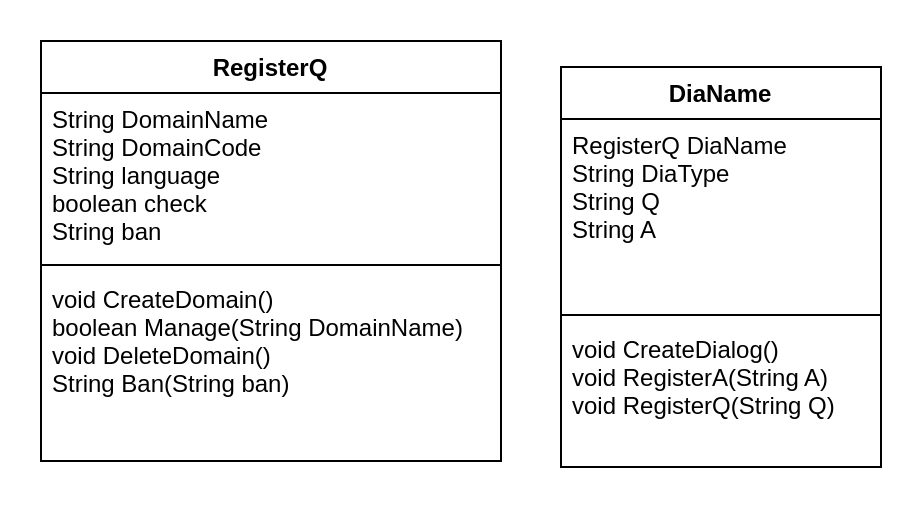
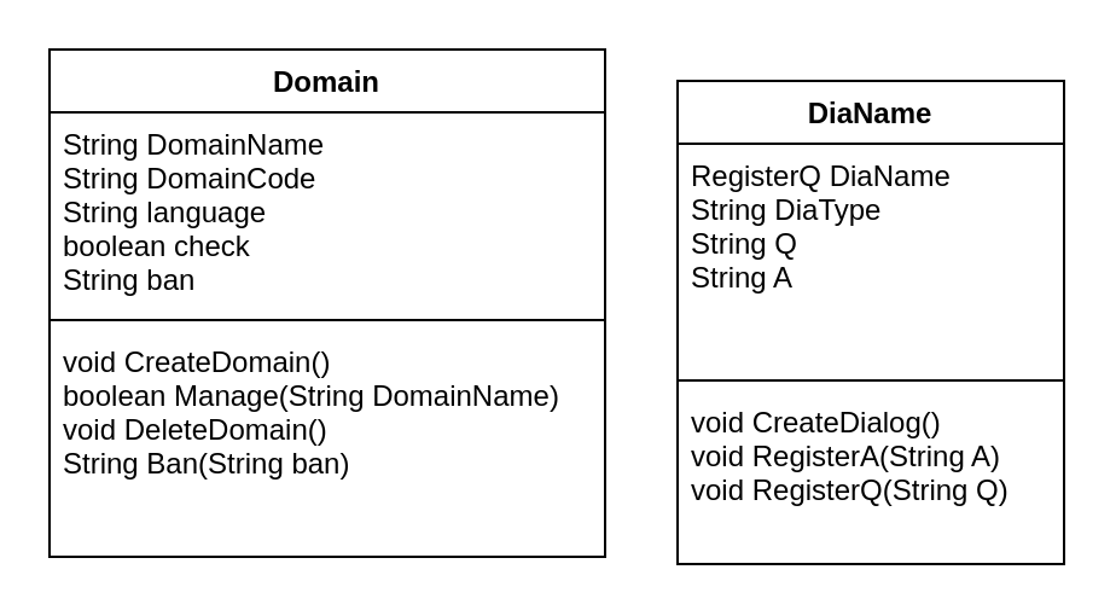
  <mxCell id="0" />
  <mxCell id="1" parent="0" />
- <mxCell value="RegisterQ" id="2" parent="1" vertex="1" style="swimlane;fontStyle=1;align=center;verticalAlign=top;childLayout=stackLayout;horizontal=1;startSize=26;horizontalStack=0;resizeParent=1;resizeParentMax=0;resizeLast=0;collapsible=1;marginBottom=0;"><mxGeometry as="geometry" height="210" width="230" x="20" y="20" /></mxCell>
+ <mxCell value="Domain" id="2" parent="1" vertex="1" style="swimlane;fontStyle=1;align=center;verticalAlign=top;childLayout=stackLayout;horizontal=1;startSize=26;horizontalStack=0;resizeParent=1;resizeParentMax=0;resizeLast=0;collapsible=1;marginBottom=0;"><mxGeometry as="geometry" height="210" width="230" x="20" y="20" /></mxCell>
  <mxCell value="String DomainName&#10;String DomainCode&#10;String language&#10;boolean check&#10;String ban&#10;" id="3" parent="2" vertex="1" style="text;strokeColor=none;fillColor=none;align=left;verticalAlign=top;spacingLeft=4;spacingRight=4;overflow=hidden;rotatable=0;points=[[0,0.5],[1,0.5]];portConstraint=eastwest;"><mxGeometry as="geometry" height="82" width="230" y="26" /></mxCell>
  <mxCell value="" id="4" parent="2" vertex="1" style="line;strokeWidth=1;fillColor=none;align=left;verticalAlign=middle;spacingTop=-1;spacingLeft=3;spacingRight=3;rotatable=0;labelPosition=right;points=[];portConstraint=eastwest;"><mxGeometry as="geometry" height="8" width="230" y="108" /></mxCell>
  <mxCell value="void CreateDomain()&#10;boolean Manage(String DomainName)&#10;void DeleteDomain()&#10;String Ban(String ban)&#10;" id="5" parent="2" vertex="1" style="text;strokeColor=none;fillColor=none;align=left;verticalAlign=top;spacingLeft=4;spacingRight=4;overflow=hidden;rotatable=0;points=[[0,0.5],[1,0.5]];portConstraint=eastwest;"><mxGeometry as="geometry" height="94" width="230" y="116" /></mxCell>
  <mxCell value="DiaName" id="6" parent="1" vertex="1" style="swimlane;fontStyle=1;align=center;verticalAlign=top;childLayout=stackLayout;horizontal=1;startSize=26;horizontalStack=0;resizeParent=1;resizeParentMax=0;resizeLast=0;collapsible=1;marginBottom=0;"><mxGeometry as="geometry" height="200" width="160" x="280" y="33" /></mxCell>
  <mxCell value="RegisterQ DiaName&#10;String DiaType&#10;String Q&#10;String A&#10;&#10;" id="7" parent="6" vertex="1" style="text;strokeColor=none;fillColor=none;align=left;verticalAlign=top;spacingLeft=4;spacingRight=4;overflow=hidden;rotatable=0;points=[[0,0.5],[1,0.5]];portConstraint=eastwest;"><mxGeometry as="geometry" height="94" width="160" y="26" /></mxCell>
  <mxCell value="" id="8" parent="6" vertex="1" style="line;strokeWidth=1;fillColor=none;align=left;verticalAlign=middle;spacingTop=-1;spacingLeft=3;spacingRight=3;rotatable=0;labelPosition=right;points=[];portConstraint=eastwest;"><mxGeometry as="geometry" height="8" width="160" y="120" /></mxCell>
  <mxCell value="void CreateDialog()&#10;void RegisterA(String A)&#10;void RegisterQ(String Q)&#10;&#10;" id="9" parent="6" vertex="1" style="text;strokeColor=none;fillColor=none;align=left;verticalAlign=top;spacingLeft=4;spacingRight=4;overflow=hidden;rotatable=0;points=[[0,0.5],[1,0.5]];portConstraint=eastwest;"><mxGeometry as="geometry" height="72" width="160" y="128" /></mxCell>
